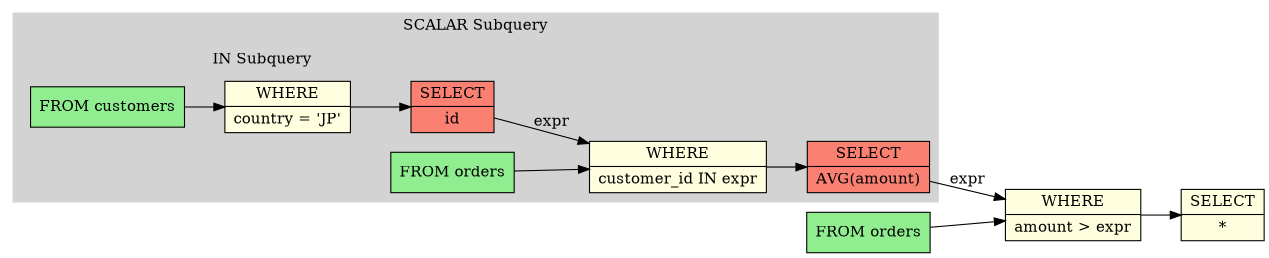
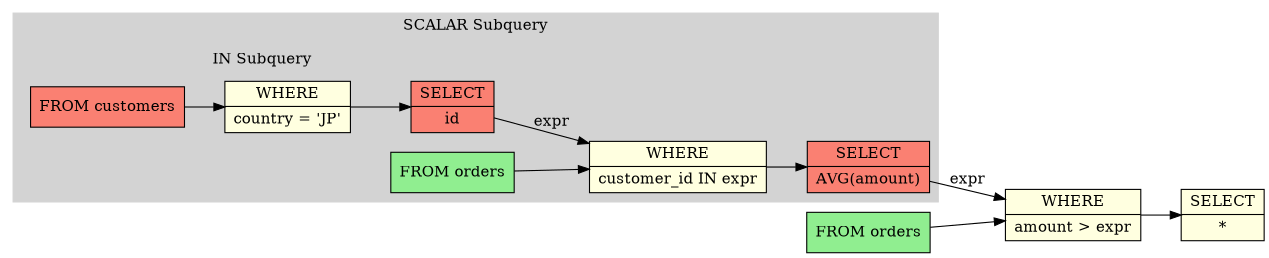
  digraph {
    rankdir=LR
    node [fillcolor=lightyellow shape=record style=filled]
-   n1 [fillcolor=lightgreen label="FROM customers"]
+   n1 [fillcolor=salmon label="FROM customers"]
    n2 [label="WHERE|country = 'JP'"]
    n3 [fillcolor=salmon label="SELECT|id"]
    n4 [fillcolor=lightgreen label="FROM orders"]
    n5 [label="WHERE|customer_id IN expr"]
    n6 [fillcolor=salmon label="SELECT|AVG(amount)"]
    n7 [fillcolor=lightgreen label="FROM orders"]
    n8 [label="WHERE|amount \> expr"]
    n9 [label="SELECT|*"]
    subgraph cluster_1 {
      color=lightgrey
      label="SCALAR Subquery"
      style=filled
      n4
      n5
      n6
      subgraph cluster_2 {
        color=lightgrey
        label="IN Subquery"
        style=filled
        n1
        n2
        n3
      }
    }
    n1 -> n2
    n2 -> n3
    n3 -> n5 [label=expr]
    n4 -> n5
    n5 -> n6
    n6 -> n8 [label=expr]
    n7 -> n8
    n8 -> n9
  }
